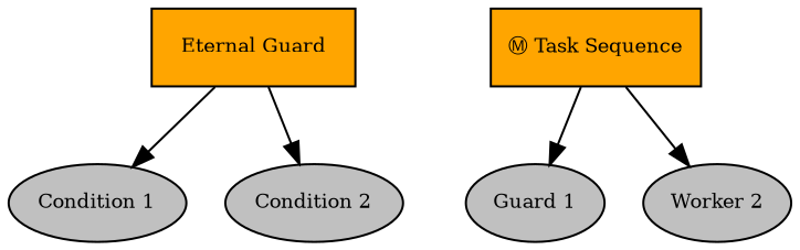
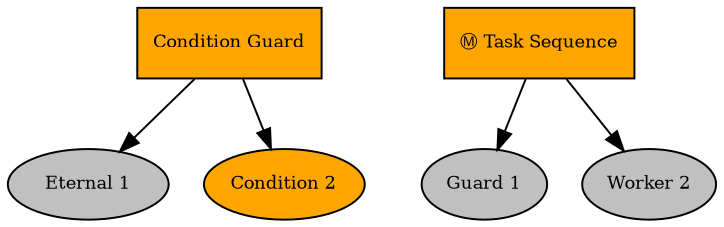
  digraph {
    fontname="times-roman"
    ordering=out
    node [fillcolor=gray fontcolor=black fontname="times-roman" fontsize=9 shape=ellipse style=filled]
    edge [fontname="times-roman"]
-   n1 [fillcolor=orange label="Eternal Guard" shape=box]
-   n2 [label="Condition 1"]
-   n3 [label="Condition 2"]
+   n1 [fillcolor=orange label="Condition Guard" shape=box]
+   n2 [label="Eternal 1"]
+   n3 [fillcolor=orange label="Condition 2"]
    n4 [fillcolor=orange label="Ⓜ Task Sequence" shape=box]
    n5 [label="Guard 1"]
    n6 [label="Worker 2"]
    n1 -> n2
    n1 -> n3
    n4 -> n5
    n4 -> n6
  }
